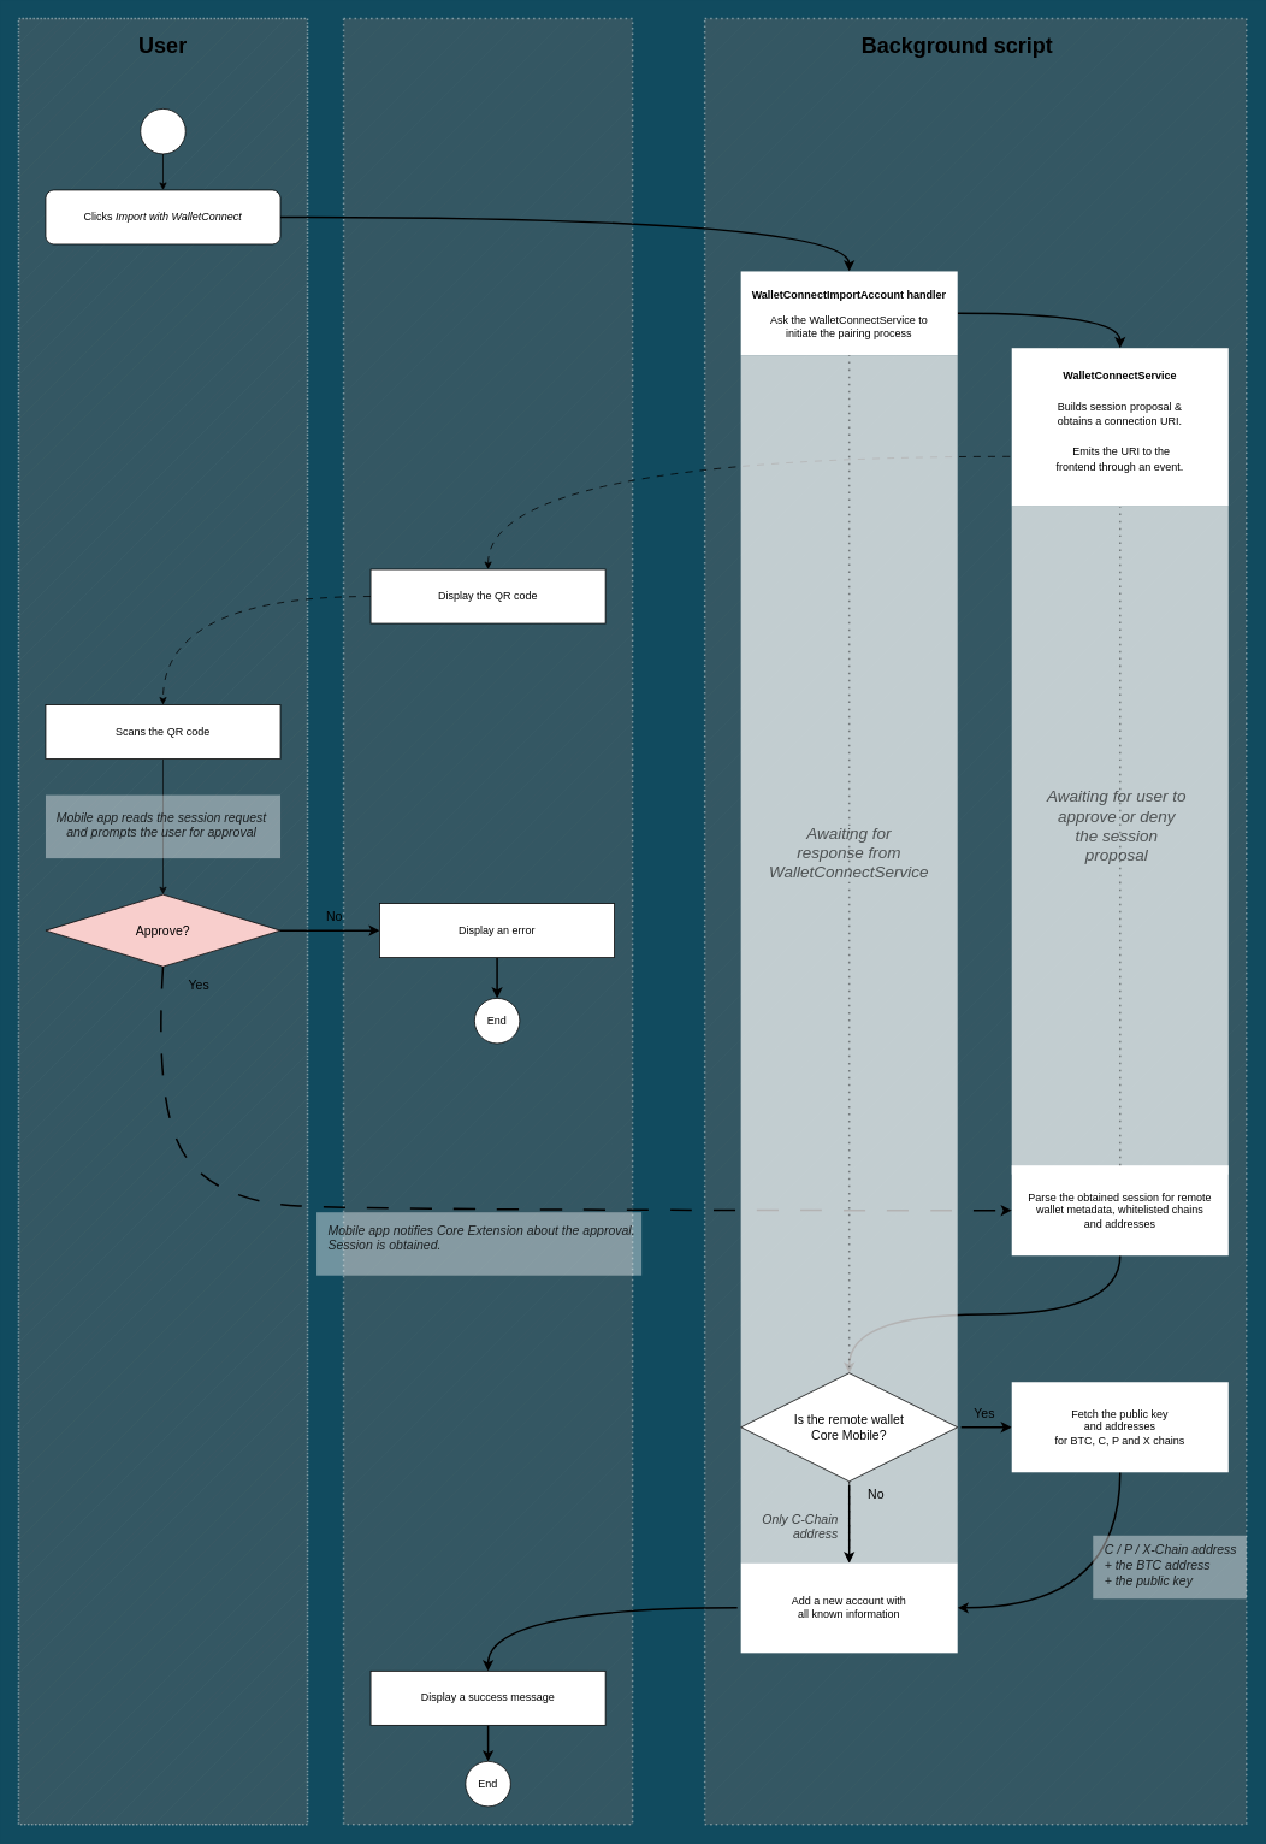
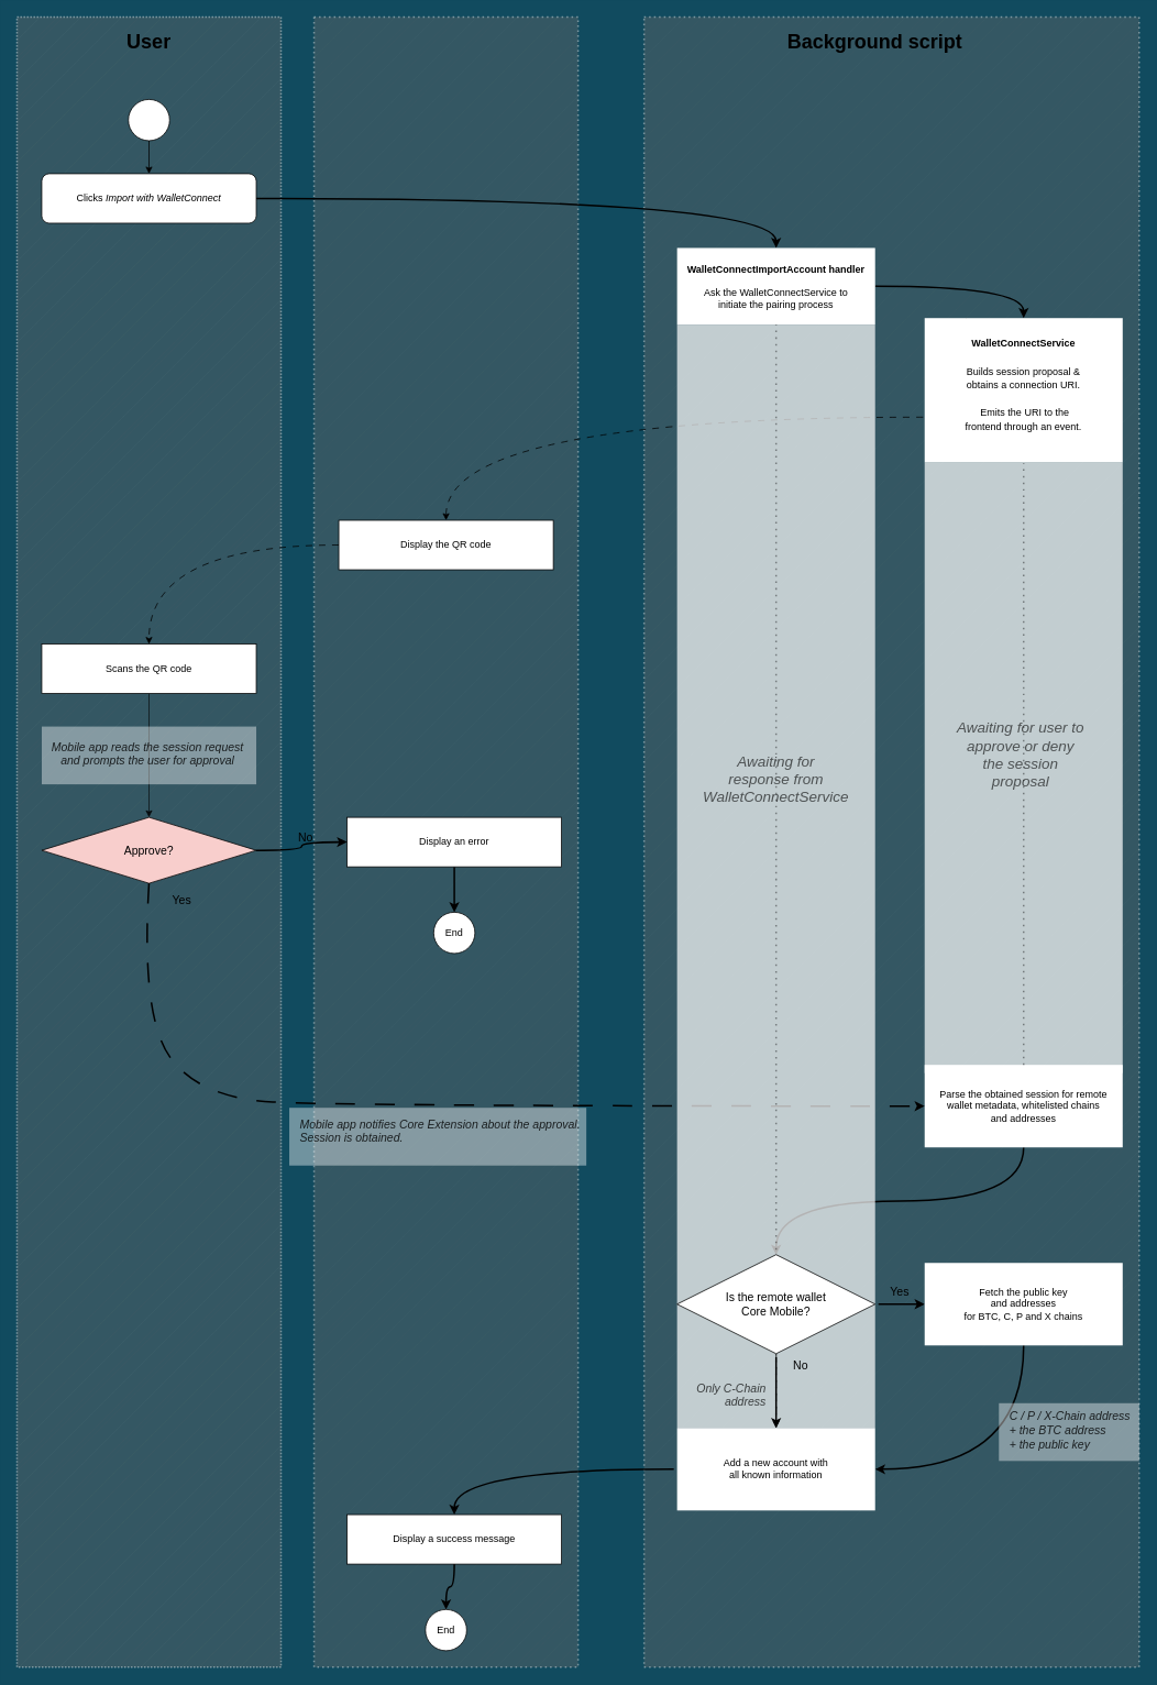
  <mxCell id="0" />
  <mxCell id="1" parent="0" />
  <mxCell id="2" value="" style="verticalLabelPosition=bottom;verticalAlign=top;html=1;shape=mxgraph.basic.patternFillRect;fillStyle=diag;step=5;fillStrokeWidth=0.2;fillStrokeColor=#dddddd;dashed=1;strokeColor=#FFFFFF;strokeWidth=2;opacity=40;fillColor=#696969;dashPattern=1 2;" parent="1" vertex="1"><mxGeometry x="380" y="20" width="320" height="2000" as="geometry" /></mxCell>
  <mxCell id="3" value="" style="verticalLabelPosition=bottom;verticalAlign=top;html=1;shape=mxgraph.basic.patternFillRect;fillStyle=diag;step=5;fillStrokeWidth=0.2;fillStrokeColor=#dddddd;dashed=1;strokeColor=#FFFFFF;strokeWidth=2;opacity=40;fillColor=#696969;dashPattern=1 2;" parent="1" vertex="1"><mxGeometry x="780" y="20" width="600" height="2000" as="geometry" /></mxCell>
  <mxCell id="4" value="" style="verticalLabelPosition=bottom;verticalAlign=top;html=1;shape=mxgraph.basic.patternFillRect;fillStyle=diag;step=5;fillStrokeWidth=0.2;fillStrokeColor=#dddddd;dashed=1;strokeColor=#FFFFFF;strokeWidth=2;opacity=40;fillColor=#696969;dashPattern=1 1;" parent="1" vertex="1"><mxGeometry x="20" y="20" width="320" height="2000" as="geometry" /></mxCell>
  <mxCell id="5" value="&lt;h1&gt;Background script&lt;/h1&gt;" style="text;html=1;strokeColor=none;fillColor=none;spacing=5;spacingTop=-20;whiteSpace=wrap;overflow=hidden;rounded=0;fontStyle=1;align=center;" parent="1" vertex="1"><mxGeometry x="740" y="30" width="640" height="40" as="geometry" /></mxCell>
  <mxCell id="6" style="edgeStyle=orthogonalEdgeStyle;curved=1;html=1;entryX=0.5;entryY=0;entryDx=0;entryDy=0;fontSize=14;strokeWidth=2;rounded=0;" parent="1" source="7" target="11" edge="1"><mxGeometry relative="1" as="geometry" /></mxCell>
  <mxCell id="7" value="Clicks&amp;nbsp;&lt;i&gt;Import with WalletConnect&lt;/i&gt;" style="whiteSpace=wrap;html=1;rounded=1;" parent="1" vertex="1"><mxGeometry x="50" y="210" width="260" height="60" as="geometry" /></mxCell>
  <mxCell id="8" style="edgeStyle=none;html=1;exitX=0.5;exitY=1;exitDx=0;exitDy=0;entryX=0.5;entryY=0;entryDx=0;entryDy=0;rounded=0;" parent="1" source="9" target="7" edge="1"><mxGeometry relative="1" as="geometry" /></mxCell>
  <mxCell id="9" value="" style="ellipse;whiteSpace=wrap;html=1;aspect=fixed;labelPosition=center;verticalLabelPosition=middle;align=center;verticalAlign=middle;rounded=0;" parent="1" vertex="1"><mxGeometry x="155" y="120" width="50" height="50" as="geometry" /></mxCell>
  <mxCell id="10" style="edgeStyle=orthogonalEdgeStyle;curved=1;html=1;entryX=0.5;entryY=0;entryDx=0;entryDy=0;fontSize=18;strokeWidth=2;rounded=0;" parent="1" source="11" target="14" edge="1"><mxGeometry relative="1" as="geometry" /></mxCell>
  <mxCell id="11" value="&lt;b&gt;WalletConnectImportAccount handler&lt;/b&gt;&lt;br&gt;&lt;br&gt;Ask the WalletConnectService to&lt;br&gt;initiate the pairing process" style="whiteSpace=wrap;html=1;rounded=0;strokeColor=none;" parent="1" vertex="1"><mxGeometry y="300" width="240" height="93" as="geometry" x="820" /></mxCell>
  <mxCell id="12" value="" style="edgeStyle=none;html=1;rounded=0;" parent="1" source="14" edge="1"><mxGeometry relative="1" as="geometry"><mxPoint x="1230" y="460" as="targetPoint" /></mxGeometry></mxCell>
  <mxCell id="13" style="edgeStyle=orthogonalEdgeStyle;html=1;entryX=0.5;entryY=0;entryDx=0;entryDy=0;curved=1;exitX=-0.008;exitY=0.686;exitDx=0;exitDy=0;exitPerimeter=0;dashed=1;dashPattern=8 8;rounded=0;" parent="1" source="14" target="16" edge="1"><mxGeometry relative="1" as="geometry" /></mxCell>
  <mxCell id="14" value="" style="whiteSpace=wrap;html=1;rounded=0;strokeColor=none;" parent="1" vertex="1"><mxGeometry x="1120" y="385" width="240" height="175" as="geometry" /></mxCell>
  <mxCell id="15" style="edgeStyle=orthogonalEdgeStyle;curved=1;html=1;entryX=0.5;entryY=0;entryDx=0;entryDy=0;fontSize=14;dashed=1;dashPattern=8 8;rounded=0;" parent="1" source="16" target="19" edge="1"><mxGeometry relative="1" as="geometry" /></mxCell>
  <mxCell id="16" value="Display the QR code" style="rounded=0;whiteSpace=wrap;html=1;" parent="1" vertex="1"><mxGeometry x="410" y="630" width="260" height="60" as="geometry" /></mxCell>
  <mxCell id="17" value="&lt;h1&gt;User&lt;/h1&gt;" style="text;html=1;strokeColor=none;fillColor=none;spacing=5;spacingTop=-20;whiteSpace=wrap;overflow=hidden;rounded=0;align=center;" parent="1" vertex="1"><mxGeometry x="20" y="30" width="320" height="40" as="geometry" /></mxCell>
  <mxCell id="18" style="edgeStyle=none;html=1;entryX=0.5;entryY=0;entryDx=0;entryDy=0;dashed=0;dashPattern=8 8;opacity=80;" parent="1" source="19" target="21" edge="1"><mxGeometry relative="1" as="geometry" /></mxCell>
  <mxCell id="19" value="Scans the QR code" style="rounded=0;whiteSpace=wrap;html=1;" parent="1" vertex="1"><mxGeometry x="50" y="780" width="260" height="60" as="geometry" /></mxCell>
  <mxCell id="20" style="edgeStyle=orthogonalEdgeStyle;curved=1;html=1;entryX=0;entryY=0.5;entryDx=0;entryDy=0;fontSize=14;strokeWidth=2;rounded=0;" parent="1" source="21" target="23" edge="1"><mxGeometry relative="1" as="geometry" /></mxCell>
  <mxCell id="21" value="Approve?" style="rhombus;whiteSpace=wrap;html=1;fontSize=14;rounded=0;fillColor=#f8cecc;" parent="1" vertex="1"><mxGeometry x="50" y="990" width="260" height="80" as="geometry" /></mxCell>
  <mxCell id="22" style="edgeStyle=orthogonalEdgeStyle;curved=1;html=1;entryX=0.5;entryY=0;entryDx=0;entryDy=0;fontSize=14;strokeWidth=2;rounded=0;" parent="1" source="23" target="24" edge="1"><mxGeometry relative="1" as="geometry" /></mxCell>
- <mxCell id="23" value="Display an error" style="rounded=0;whiteSpace=wrap;html=1;" parent="1" vertex="1"><mxGeometry x="420" y="1000" width="260" height="60" as="geometry" /></mxCell>
+ <mxCell id="23" value="Display an error" style="rounded=0;whiteSpace=wrap;html=1;" parent="1" vertex="1"><mxGeometry x="420" y="990" width="260" height="60" as="geometry" /></mxCell>
  <mxCell id="24" value="End" style="ellipse;whiteSpace=wrap;html=1;aspect=fixed;labelPosition=center;verticalLabelPosition=middle;align=center;verticalAlign=middle;rounded=0;" parent="1" vertex="1"><mxGeometry x="525" y="1105" width="50" height="50" as="geometry" /></mxCell>
  <mxCell id="25" value="Yes" style="text;html=1;strokeColor=none;fillColor=none;align=center;verticalAlign=middle;whiteSpace=wrap;rounded=0;fontSize=14;" parent="1" vertex="1"><mxGeometry x="190" y="1075" width="60" height="30" as="geometry" /></mxCell>
  <mxCell id="26" value="&lt;b style=&quot;font-size: 12px;&quot;&gt;WalletConnectService&lt;br&gt;&lt;/b&gt;&lt;br style=&quot;font-size: 12px;&quot;&gt;&lt;span style=&quot;font-size: 12px;&quot;&gt;Builds session proposal &amp;amp; obtains a connection URI.&lt;br&gt;&lt;br&gt;&amp;nbsp;Emits the URI to the frontend through an event.&lt;/span&gt;" style="text;html=1;strokeColor=none;fillColor=none;align=center;verticalAlign=top;whiteSpace=wrap;rounded=0;fontSize=14;" parent="1" vertex="1"><mxGeometry x="1160" y="400" width="160" height="150" as="geometry" /></mxCell>
  <mxCell id="27" value="" style="whiteSpace=wrap;html=1;rounded=0;fillStyle=solid;fillColor=default;strokeColor=none;opacity=70;" parent="1" vertex="1"><mxGeometry x="1120" y="560" width="240" height="740" as="geometry" /></mxCell>
  <mxCell id="28" style="edgeStyle=orthogonalEdgeStyle;curved=1;html=1;entryX=0.5;entryY=0;entryDx=0;entryDy=0;strokeWidth=2;fontSize=14;sourcePerimeterSpacing=4;exitX=0.5;exitY=1;exitDx=0;exitDy=0;rounded=0;" parent="1" source="29" target="40" edge="1"><mxGeometry relative="1" as="geometry"><mxPoint x="1060" y="1607.5" as="targetPoint" /></mxGeometry></mxCell>
  <mxCell id="29" value="Parse the obtained session for remote&lt;br&gt;wallet metadata, whitelisted chains&lt;br&gt;and addresses" style="whiteSpace=wrap;html=1;rounded=0;strokeColor=none;" parent="1" vertex="1"><mxGeometry x="1120" y="1290" width="240" height="100" as="geometry" /></mxCell>
  <mxCell id="30" value="" style="curved=1;endArrow=classic;html=1;entryX=0;entryY=0.5;entryDx=0;entryDy=0;dashed=1;dashPattern=12 12;strokeWidth=2;rounded=0;exitX=0.5;exitY=1;exitDx=0;exitDy=0;" parent="1" source="21" target="29" edge="1"><mxGeometry width="50" height="50" relative="1" as="geometry"><mxPoint x="180" y="1100" as="sourcePoint" /><mxPoint x="410" y="950" as="targetPoint" /><Array as="points"><mxPoint x="170" y="1230" /><mxPoint x="240" y="1330" /><mxPoint x="420" y="1340" /></Array></mxGeometry></mxCell>
  <mxCell id="31" value="Awaiting for user to approve or deny the session proposal" style="text;html=1;strokeColor=none;fillColor=none;align=center;verticalAlign=middle;whiteSpace=wrap;rounded=0;fillStyle=solid;opacity=40;fontSize=18;fontStyle=2;textOpacity=60;" parent="1" vertex="1"><mxGeometry x="1156" y="815" width="161" height="200" as="geometry" /></mxCell>
  <mxCell id="32" value="" style="whiteSpace=wrap;html=1;rounded=0;fillStyle=solid;fillColor=default;strokeColor=none;opacity=70;" parent="1" vertex="1"><mxGeometry y="393" width="240" height="1337" as="geometry" x="820" /></mxCell>
  <mxCell id="33" value="" style="endArrow=none;dashed=1;html=1;dashPattern=1 3;strokeWidth=2;curved=1;opacity=40;rounded=0;" parent="1" source="29" edge="1"><mxGeometry width="50" height="50" relative="1" as="geometry"><mxPoint x="720" y="960" as="sourcePoint" /><mxPoint x="1240" y="561" as="targetPoint" /></mxGeometry></mxCell>
  <mxCell id="34" value="" style="endArrow=none;dashed=1;html=1;dashPattern=1 3;strokeWidth=2;curved=1;opacity=40;exitX=0.5;exitY=1;exitDx=0;exitDy=0;rounded=0;" parent="1" source="32" edge="1"><mxGeometry width="50" height="50" relative="1" as="geometry"><mxPoint x="940" y="1070" as="sourcePoint" /><mxPoint x="940" y="393" as="targetPoint" /></mxGeometry></mxCell>
  <mxCell id="35" value="Awaiting for&lt;br&gt;response from WalletConnectService" style="text;html=1;strokeColor=none;fillColor=none;align=center;verticalAlign=middle;whiteSpace=wrap;rounded=0;fillStyle=solid;opacity=40;fontSize=18;fontStyle=2;textOpacity=60;" parent="1" vertex="1"><mxGeometry x="830" y="845" width="220" height="200" as="geometry" /></mxCell>
  <mxCell id="36" value="No" style="text;html=1;strokeColor=none;fillColor=none;align=center;verticalAlign=middle;whiteSpace=wrap;rounded=0;fontSize=14;strokeWidth=0;" parent="1" vertex="1"><mxGeometry x="340" y="1000" width="60" height="30" as="geometry" /></mxCell>
  <mxCell id="37" style="edgeStyle=orthogonalEdgeStyle;curved=1;html=1;entryX=0;entryY=0.5;entryDx=0;entryDy=0;strokeWidth=2;fontSize=14;sourcePerimeterSpacing=4;rounded=0;" parent="1" source="40" target="42" edge="1"><mxGeometry relative="1" as="geometry" /></mxCell>
  <mxCell id="38" style="edgeStyle=orthogonalEdgeStyle;curved=1;html=1;strokeWidth=2;fontSize=14;sourcePerimeterSpacing=4;entryX=0.5;entryY=0;entryDx=0;entryDy=0;rounded=0;" parent="1" source="40" target="46" edge="1"><mxGeometry relative="1" as="geometry"><mxPoint x="940" y="1720" as="targetPoint" /></mxGeometry></mxCell>
  <mxCell id="39" value="" style="edgeStyle=none;html=1;dashed=1;dashPattern=8 8;opacity=80;" parent="1" source="40" target="46" edge="1"><mxGeometry relative="1" as="geometry" /></mxCell>
  <mxCell id="40" value="Is the remote wallet&lt;br&gt;Core Mobile?" style="rhombus;whiteSpace=wrap;html=1;fontSize=14;rounded=0;" parent="1" vertex="1"><mxGeometry y="1520" width="240" height="120" as="geometry" x="820" /></mxCell>
  <mxCell id="41" style="edgeStyle=orthogonalEdgeStyle;curved=1;html=1;entryX=1;entryY=0.5;entryDx=0;entryDy=0;strokeWidth=2;fontSize=14;sourcePerimeterSpacing=4;exitX=0.5;exitY=1;exitDx=0;exitDy=0;rounded=0;" parent="1" source="42" target="46" edge="1"><mxGeometry relative="1" as="geometry" /></mxCell>
  <mxCell id="42" value="Fetch the public key&lt;br&gt;and addresses&lt;br&gt;for BTC, C, P and X chains" style="whiteSpace=wrap;html=1;rounded=0;strokeColor=none;" parent="1" vertex="1"><mxGeometry x="1120" y="1530" width="240" height="100" as="geometry" /></mxCell>
  <mxCell id="43" value="Yes" style="text;html=1;strokeColor=none;fillColor=none;align=center;verticalAlign=middle;whiteSpace=wrap;rounded=0;fontSize=14;" parent="1" vertex="1"><mxGeometry x="1060" y="1550" width="60" height="30" as="geometry" /></mxCell>
  <mxCell id="44" value="No" style="text;html=1;strokeColor=none;fillColor=none;align=center;verticalAlign=middle;whiteSpace=wrap;rounded=0;fontSize=14;" parent="1" vertex="1"><mxGeometry x="940" y="1640" width="60" height="30" as="geometry" /></mxCell>
  <mxCell id="45" style="edgeStyle=orthogonalEdgeStyle;curved=1;html=1;strokeWidth=2;fontSize=14;sourcePerimeterSpacing=4;rounded=0;" parent="1" source="46" target="51" edge="1"><mxGeometry relative="1" as="geometry" /></mxCell>
  <mxCell id="46" value="Add a new account with&lt;br&gt;all known information" style="whiteSpace=wrap;html=1;rounded=0;strokeColor=none;" parent="1" vertex="1"><mxGeometry y="1730" width="240" height="100" as="geometry" x="820" /></mxCell>
  <mxCell id="47" value="&lt;i&gt;Only C-Chain&lt;br&gt;address&lt;/i&gt;" style="edgeLabel;resizable=0;html=1;align=right;verticalAlign=middle;dashed=1;dashPattern=1 1;fillStyle=solid;strokeColor=#030303;strokeWidth=6;fontSize=14;fillColor=none;opacity=40;labelBackgroundColor=none;labelBorderColor=none;spacingTop=0;spacing=4;textOpacity=70;rounded=0;" parent="1" connectable="0" vertex="1"><mxGeometry x="930" y="1689.997" as="geometry" /></mxCell>
  <mxCell id="48" value="" style="rounded=0;whiteSpace=wrap;html=1;dashed=1;dashPattern=1 1;labelBackgroundColor=none;labelBorderColor=none;fillStyle=solid;strokeColor=none;strokeWidth=2;fontSize=14;fillColor=default;opacity=40;" parent="1" vertex="1"><mxGeometry x="1210" y="1700" width="170" height="70" as="geometry" /></mxCell>
  <mxCell id="49" value="&lt;i&gt;C / P / X-Chain address&lt;br&gt;+ the BTC address&lt;br&gt;+ the public key&lt;br&gt;&lt;/i&gt;" style="edgeLabel;resizable=0;html=1;align=left;verticalAlign=middle;dashed=1;dashPattern=1 1;fillStyle=solid;strokeColor=#030303;strokeWidth=6;fontSize=14;fillColor=none;opacity=40;labelBackgroundColor=none;labelBorderColor=none;spacingTop=0;spacing=4;direction=south;textOpacity=80;rounded=0;" parent="1" connectable="0" vertex="1"><mxGeometry x="1230" y="1739.997" as="geometry"><mxPoint x="-11" y="-7" as="offset" /></mxGeometry></mxCell>
  <mxCell id="50" style="edgeStyle=orthogonalEdgeStyle;curved=1;html=1;entryX=0.5;entryY=0;entryDx=0;entryDy=0;fontSize=14;strokeWidth=2;rounded=0;" parent="1" source="51" target="52" edge="1"><mxGeometry relative="1" as="geometry" /></mxCell>
- <mxCell id="51" value="Display a success message" style="rounded=0;whiteSpace=wrap;html=1;" parent="1" vertex="1"><mxGeometry x="410" y="1850" width="260" height="60" as="geometry" /></mxCell>
+ <mxCell id="51" value="Display a success message" style="rounded=0;whiteSpace=wrap;html=1;" parent="1" vertex="1"><mxGeometry x="420" y="1835" width="260" height="60" as="geometry" /></mxCell>
  <mxCell id="52" value="End" style="ellipse;whiteSpace=wrap;html=1;aspect=fixed;labelPosition=center;verticalLabelPosition=middle;align=center;verticalAlign=middle;rounded=0;" parent="1" vertex="1"><mxGeometry x="515" y="1950" width="50" height="50" as="geometry" /></mxCell>
  <mxCell id="53" value="" style="rounded=0;whiteSpace=wrap;html=1;dashed=1;dashPattern=1 1;labelBackgroundColor=none;labelBorderColor=none;fillStyle=solid;strokeColor=none;strokeWidth=2;fontSize=14;fillColor=default;opacity=40;" parent="1" vertex="1"><mxGeometry x="350" y="1342" width="360" height="70" as="geometry" /></mxCell>
  <mxCell id="54" value="&lt;i style=&quot;text-align: center;&quot;&gt;Mobile app notifies Core Extension about the approval.&lt;br&gt;Session is obtained.&lt;/i&gt;&lt;i&gt;&lt;br&gt;&lt;/i&gt;" style="edgeLabel;resizable=0;html=1;align=left;verticalAlign=middle;dashed=1;dashPattern=1 1;fillStyle=solid;strokeColor=#030303;strokeWidth=6;fontSize=14;fillColor=none;opacity=40;labelBackgroundColor=none;labelBorderColor=none;spacingTop=0;spacing=4;direction=south;textOpacity=80;rounded=0;" parent="1" connectable="0" vertex="1"><mxGeometry x="370" y="1376.997" as="geometry"><mxPoint x="-11" y="-7" as="offset" /></mxGeometry></mxCell>
  <mxCell id="55" value="" style="rounded=0;whiteSpace=wrap;html=1;dashed=1;dashPattern=1 1;labelBackgroundColor=none;labelBorderColor=none;fillStyle=solid;strokeColor=none;strokeWidth=2;fontSize=14;fillColor=default;opacity=40;" parent="1" vertex="1"><mxGeometry x="50" y="880" width="260" height="70" as="geometry" /></mxCell>
  <mxCell id="56" value="&lt;i style=&quot;&quot;&gt;Mobile app reads the session request&lt;br&gt;and prompts the user for approval&lt;/i&gt;&lt;i&gt;&lt;br&gt;&lt;/i&gt;" style="edgeLabel;resizable=0;html=1;align=center;verticalAlign=middle;dashed=1;dashPattern=1 1;fillStyle=solid;strokeColor=#030303;strokeWidth=6;fontSize=14;fillColor=none;opacity=40;labelBackgroundColor=none;labelBorderColor=none;spacingTop=0;spacing=4;direction=south;textOpacity=80;rounded=0;" parent="1" connectable="0" vertex="1"><mxGeometry x="370" y="909.997" as="geometry"><mxPoint x="-193" y="3" as="offset" /></mxGeometry></mxCell>
